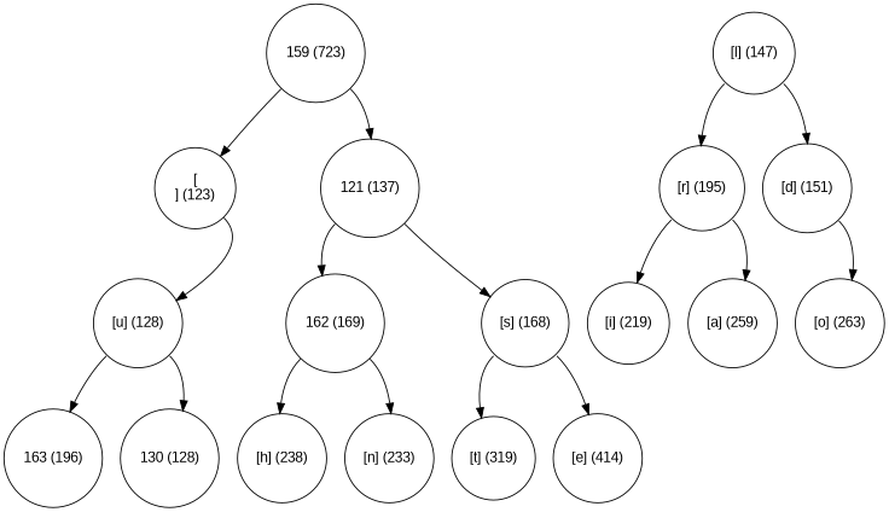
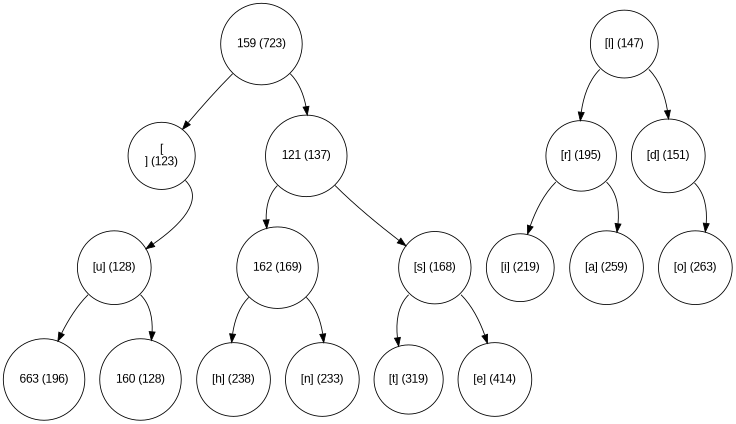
  digraph {
    node [fontname=Arial shape=circle]
    edge [tailport=se]
    n1 [label="159 (723)" width=0.5]
    n2 [label="[\n] (123)" width=0.5]
    n3 [label="121 (137)" width=0.5]
    n4 [label="[u] (128)" width=0.5]
    n5 [label="162 (169)" width=0.5]
    n6 [label="[s] (168)" width=0.5]
    n7 [label="[l] (147)" width=0.5]
    n8 [label="[r] (195)" width=0.5]
    n9 [label="[d] (151)" width=0.5]
-   n10 [label="163 (196)" width=0.5]
-   n11 [label="130 (128)" width=0.5]
+   n10 [label="663 (196)" width=0.5]
+   n11 [label="160 (128)" width=0.5]
    n12 [label="[i] (219)" width=0.5]
    n13 [label="[a] (259)" width=0.5]
    n14 [label="[o] (263)" width=0.5]
    n15 [label="[h] (238)" width=0.5]
    n16 [label="[n] (233)" width=0.5]
    n17 [label="[t] (319)" width=0.5]
    n18 [label="[e] (414)" width=0.5]
    n1 -> n2 [tailport=sw]
    n1 -> n3
    n2 -> n4
    n3 -> n5 [tailport=sw]
    n3 -> n6
    n4 -> n10 [tailport=sw]
    n4 -> n11
    n5 -> n15 [tailport=sw]
    n5 -> n16
    n6 -> n17 [tailport=sw]
    n6 -> n18
    n7 -> n8 [tailport=sw]
    n7 -> n9
    n8 -> n12 [tailport=sw]
    n8 -> n13
    n9 -> n14
  }
